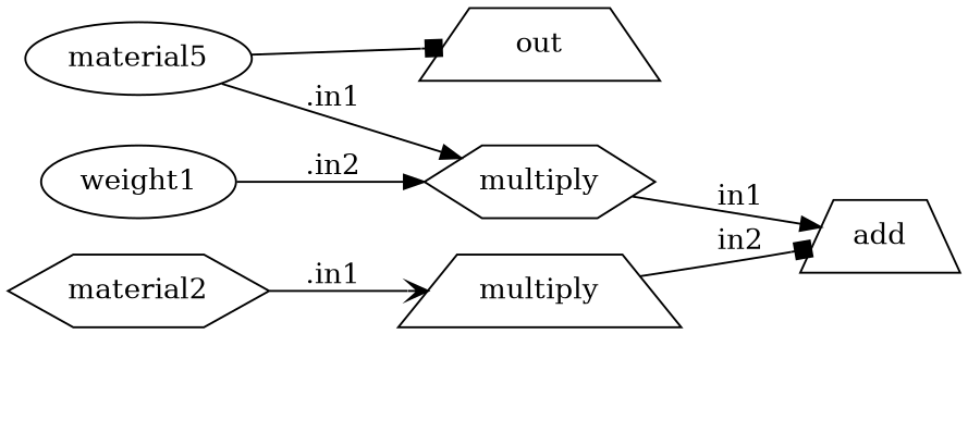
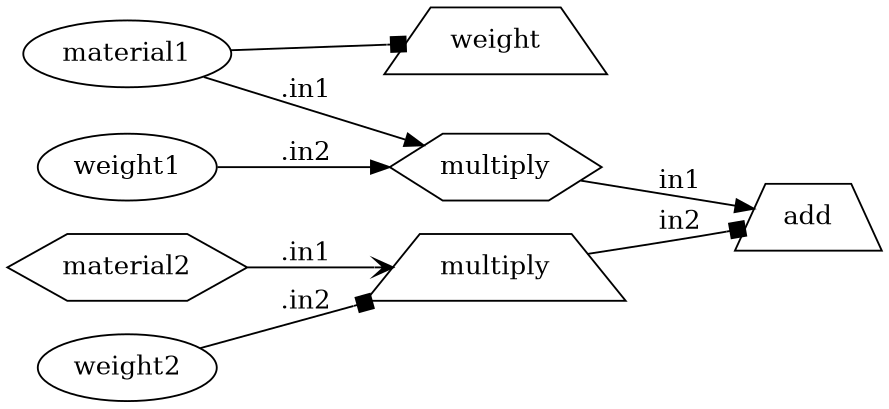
  digraph {
    rankdir=LR
    node [shape=trapezium]
    edge [arrowhead=normal]
    n1 [label=add]
-   n2 [label=out]
+   n2 [label=weight]
    n3 [label=multiply shape=hexagon]
-   n4 [label=material5 shape=ellipse]
+   n4 [label=material1 shape=ellipse]
    n5 [label=weight1 shape=ellipse]
    n6 [label=multiply]
    n7 [label=material2 shape=hexagon]
+   n8 [label=weight2 shape=ellipse]
    n3 -> n1 [label=in1]
    n4 -> n2 [arrowhead=box]
    n4 -> n3 [label=".in1"]
    n5 -> n3 [label=".in2"]
    n6 -> n1 [arrowhead=box label=in2]
    n7 -> n6 [arrowhead=vee label=".in1"]
+   n8 -> n6 [arrowhead=box label=".in2"]
  }
